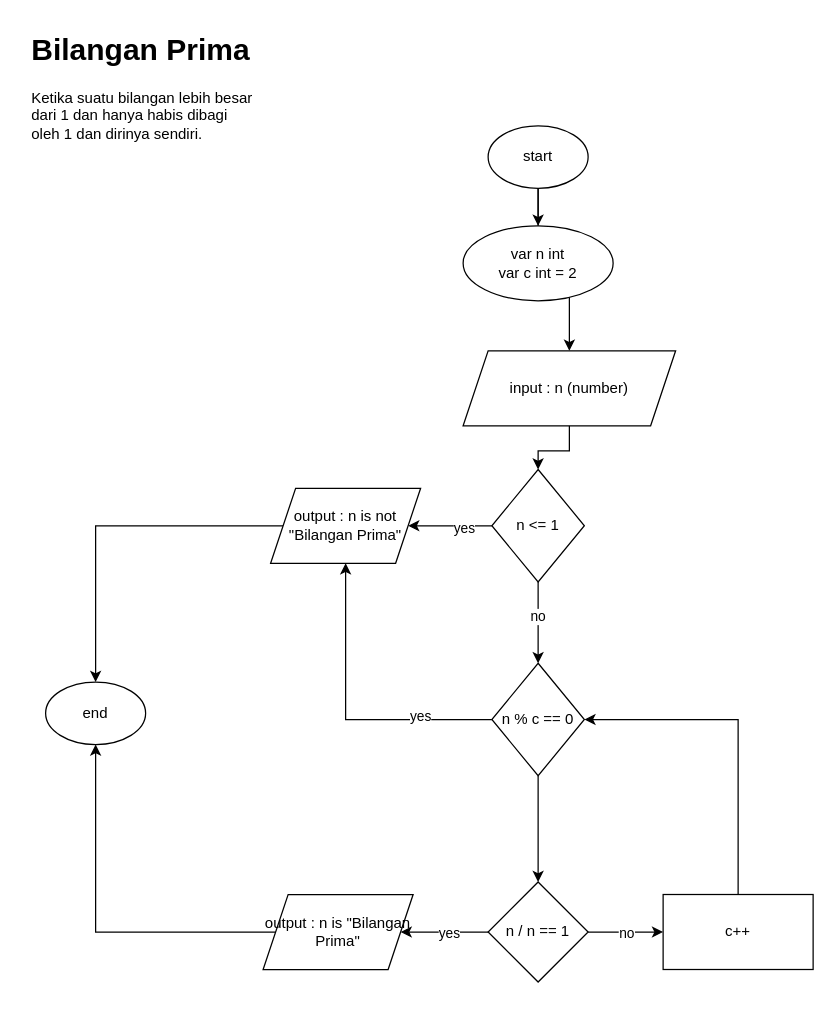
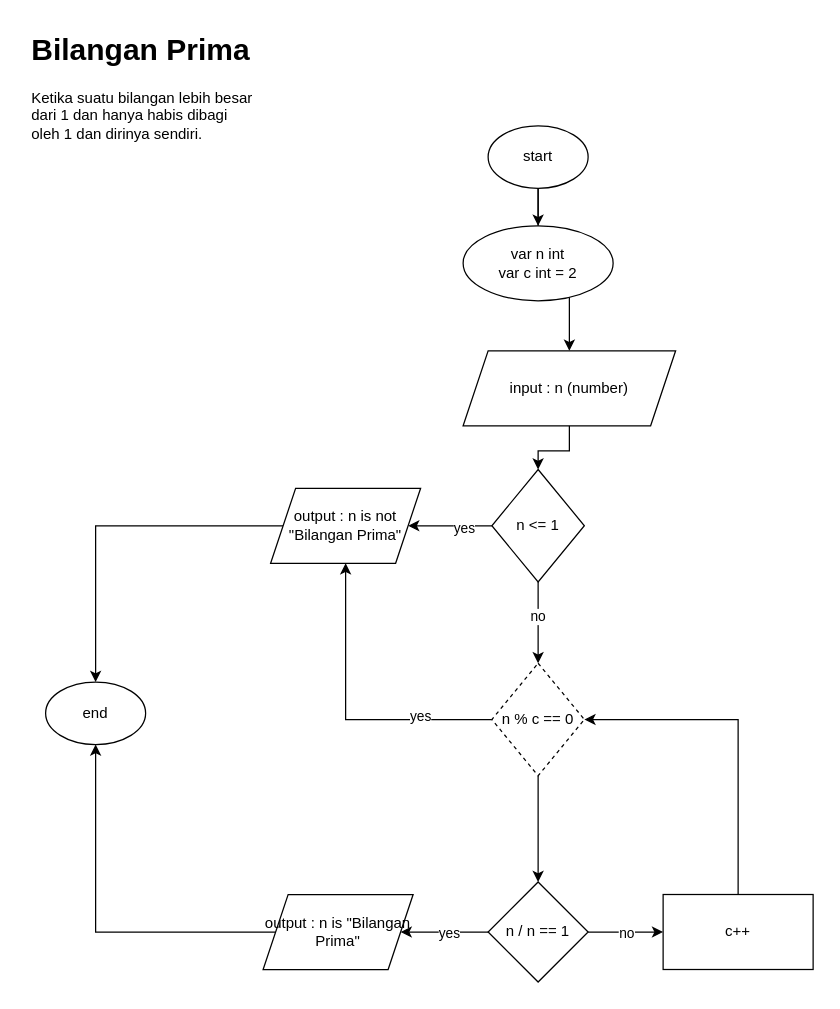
  <mxCell id="0" />
  <mxCell id="1" parent="0" />
  <mxCell id="2" value="" style="edgeStyle=orthogonalEdgeStyle;rounded=0;orthogonalLoop=1;jettySize=auto;html=1;" edge="1" parent="1" source="4" target="6"><mxGeometry relative="1" as="geometry" /></mxCell>
  <mxCell id="3" value="" style="edgeStyle=orthogonalEdgeStyle;rounded=0;orthogonalLoop=1;jettySize=auto;html=1;" edge="1" parent="1" source="4" target="12"><mxGeometry relative="1" as="geometry" /></mxCell>
  <mxCell id="4" value="start" style="ellipse;whiteSpace=wrap;html=1;" vertex="1" parent="1"><mxGeometry x="390" y="100" width="80" height="50" as="geometry" /></mxCell>
  <mxCell id="5" value="" style="edgeStyle=orthogonalEdgeStyle;rounded=0;orthogonalLoop=1;jettySize=auto;html=1;" edge="1" parent="1" source="6" target="11"><mxGeometry relative="1" as="geometry" /></mxCell>
  <mxCell id="6" value="input : n (number)" style="shape=parallelogram;perimeter=parallelogramPerimeter;whiteSpace=wrap;html=1;fixedSize=1;" vertex="1" parent="1"><mxGeometry x="370" y="280" width="170" height="60" as="geometry" /></mxCell>
  <mxCell id="7" value="" style="edgeStyle=orthogonalEdgeStyle;rounded=0;orthogonalLoop=1;jettySize=auto;html=1;" edge="1" parent="1" source="11" target="14"><mxGeometry relative="1" as="geometry" /></mxCell>
  <mxCell id="8" value="yes" style="edgeLabel;html=1;align=center;verticalAlign=middle;resizable=0;points=[];" vertex="1" connectable="0" parent="7"><mxGeometry x="-0.313" y="1" relative="1" as="geometry"><mxPoint as="offset" /></mxGeometry></mxCell>
  <mxCell id="9" value="" style="edgeStyle=orthogonalEdgeStyle;rounded=0;orthogonalLoop=1;jettySize=auto;html=1;" edge="1" parent="1" source="11" target="18"><mxGeometry relative="1" as="geometry" /></mxCell>
  <mxCell id="10" value="no" style="edgeLabel;html=1;align=center;verticalAlign=middle;resizable=0;points=[];" vertex="1" connectable="0" parent="9"><mxGeometry x="-0.169" y="-1" relative="1" as="geometry"><mxPoint as="offset" /></mxGeometry></mxCell>
  <mxCell id="11" value="n &amp;lt;= 1" style="rhombus;whiteSpace=wrap;html=1;" vertex="1" parent="1"><mxGeometry x="393" y="375" width="74" height="90" as="geometry" /></mxCell>
  <mxCell id="12" value="var n int&lt;br&gt;var c int = 2" style="ellipse;whiteSpace=wrap;html=1;" vertex="1" parent="1"><mxGeometry x="370" y="180" width="120" height="60" as="geometry" /></mxCell>
  <mxCell id="13" style="edgeStyle=orthogonalEdgeStyle;rounded=0;orthogonalLoop=1;jettySize=auto;html=1;exitX=0;exitY=0.5;exitDx=0;exitDy=0;entryX=0.5;entryY=0;entryDx=0;entryDy=0;" edge="1" parent="1" source="14" target="26"><mxGeometry relative="1" as="geometry" /></mxCell>
  <mxCell id="14" value="output : n is not &quot;Bilangan Prima&quot;" style="shape=parallelogram;perimeter=parallelogramPerimeter;whiteSpace=wrap;html=1;fixedSize=1;" vertex="1" parent="1"><mxGeometry x="216" y="390" width="120" height="60" as="geometry" /></mxCell>
  <mxCell id="15" style="edgeStyle=orthogonalEdgeStyle;rounded=0;orthogonalLoop=1;jettySize=auto;html=1;exitX=0;exitY=0.5;exitDx=0;exitDy=0;entryX=0.5;entryY=1;entryDx=0;entryDy=0;" edge="1" parent="1" source="18" target="14"><mxGeometry relative="1" as="geometry" /></mxCell>
  <mxCell id="16" value="yes" style="edgeLabel;html=1;align=center;verticalAlign=middle;resizable=0;points=[];" vertex="1" connectable="0" parent="15"><mxGeometry x="-0.517" y="-3" relative="1" as="geometry"><mxPoint as="offset" /></mxGeometry></mxCell>
  <mxCell id="17" value="" style="edgeStyle=orthogonalEdgeStyle;rounded=0;orthogonalLoop=1;jettySize=auto;html=1;" edge="1" parent="1" source="18" target="23"><mxGeometry relative="1" as="geometry" /></mxCell>
- <mxCell id="18" value="n % c == 0" style="rhombus;whiteSpace=wrap;html=1;" vertex="1" parent="1"><mxGeometry x="393" y="530" width="74" height="90" as="geometry" /></mxCell>
+ <mxCell id="18" value="n % c == 0" style="rhombus;whiteSpace=wrap;html=1;dashed=1;" vertex="1" parent="1"><mxGeometry x="393" y="530" width="74" height="90" as="geometry" /></mxCell>
  <mxCell id="19" value="" style="edgeStyle=orthogonalEdgeStyle;rounded=0;orthogonalLoop=1;jettySize=auto;html=1;" edge="1" parent="1" source="23" target="25"><mxGeometry relative="1" as="geometry" /></mxCell>
  <mxCell id="20" value="yes" style="edgeLabel;html=1;align=center;verticalAlign=middle;resizable=0;points=[];" vertex="1" connectable="0" parent="19"><mxGeometry x="-0.086" relative="1" as="geometry"><mxPoint as="offset" /></mxGeometry></mxCell>
  <mxCell id="21" value="" style="edgeStyle=orthogonalEdgeStyle;rounded=0;orthogonalLoop=1;jettySize=auto;html=1;" edge="1" parent="1" source="23" target="28"><mxGeometry relative="1" as="geometry" /></mxCell>
  <mxCell id="22" value="no" style="edgeLabel;html=1;align=center;verticalAlign=middle;resizable=0;points=[];" vertex="1" connectable="0" parent="21"><mxGeometry relative="1" as="geometry"><mxPoint as="offset" /></mxGeometry></mxCell>
  <mxCell id="23" value="n / n == 1" style="rhombus;whiteSpace=wrap;html=1;" vertex="1" parent="1"><mxGeometry x="390" y="705" width="80" height="80" as="geometry" /></mxCell>
  <mxCell id="24" style="edgeStyle=orthogonalEdgeStyle;rounded=0;orthogonalLoop=1;jettySize=auto;html=1;exitX=0;exitY=0.5;exitDx=0;exitDy=0;entryX=0.5;entryY=1;entryDx=0;entryDy=0;" edge="1" parent="1" source="25" target="26"><mxGeometry relative="1" as="geometry" /></mxCell>
  <mxCell id="25" value="output : n is &quot;Bilangan Prima&quot;" style="shape=parallelogram;perimeter=parallelogramPerimeter;whiteSpace=wrap;html=1;fixedSize=1;" vertex="1" parent="1"><mxGeometry x="210" y="715" width="120" height="60" as="geometry" /></mxCell>
  <mxCell id="26" value="end" style="ellipse;whiteSpace=wrap;html=1;" vertex="1" parent="1"><mxGeometry x="36" y="545" width="80" height="50" as="geometry" /></mxCell>
  <mxCell id="27" style="edgeStyle=orthogonalEdgeStyle;rounded=0;orthogonalLoop=1;jettySize=auto;html=1;exitX=0.5;exitY=0;exitDx=0;exitDy=0;entryX=1;entryY=0.5;entryDx=0;entryDy=0;" edge="1" parent="1" source="28" target="18"><mxGeometry relative="1" as="geometry" /></mxCell>
  <mxCell id="28" value="c++" style="whiteSpace=wrap;html=1;" vertex="1" parent="1"><mxGeometry x="530" y="715" width="120" height="60" as="geometry" /></mxCell>
  <mxCell id="29" value="&lt;h1&gt;Bilangan Prima&lt;/h1&gt;&lt;p&gt;Ketika suatu bilangan lebih besar dari 1 dan hanya habis dibagi oleh 1 dan dirinya sendiri.&lt;/p&gt;" style="text;html=1;strokeColor=none;fillColor=none;spacing=5;spacingTop=-20;whiteSpace=wrap;overflow=hidden;rounded=0;" vertex="1" parent="1"><mxGeometry x="20" y="20" width="190" height="120" as="geometry" /></mxCell>
